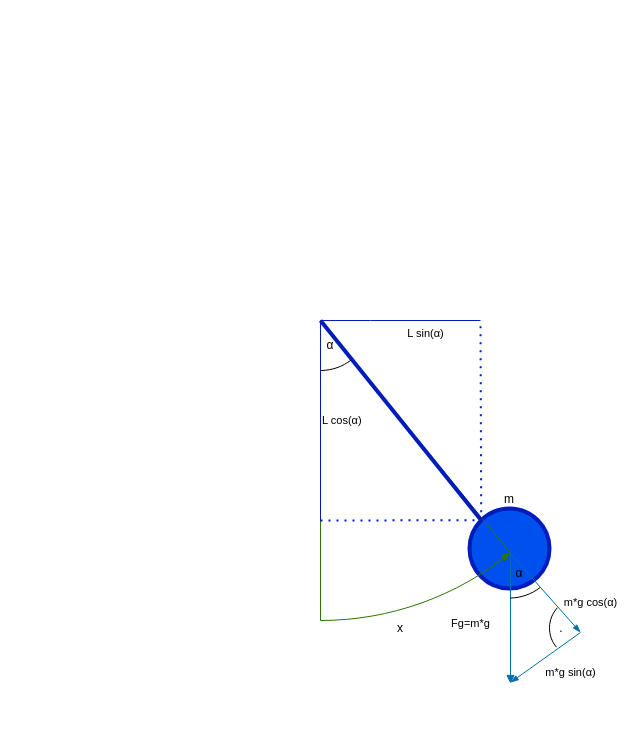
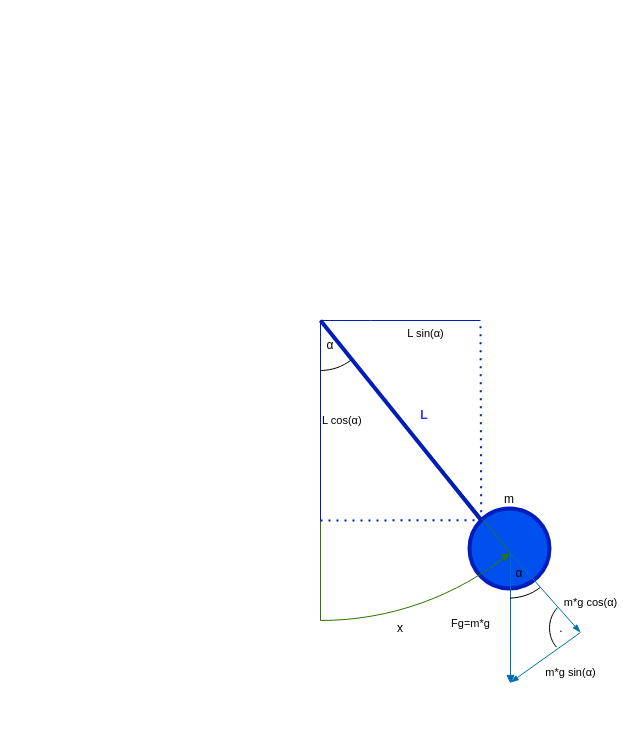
  <mxCell id="0" />
  <mxCell id="1" parent="0" />
  <mxCell id="2" value="&lt;div&gt;m&lt;/div&gt;" style="ellipse;whiteSpace=wrap;html=1;aspect=fixed;strokeWidth=4;fillColor=#0050ef;fontColor=#000000;strokeColor=#001DBC;align=center;labelPosition=center;verticalLabelPosition=top;verticalAlign=bottom;" parent="1" vertex="1"><mxGeometry x="469" y="508" width="80" height="80" as="geometry" /></mxCell>
  <mxCell id="3" value="" style="verticalLabelPosition=bottom;verticalAlign=top;html=1;shape=mxgraph.basic.pie;startAngle=0.391;endAngle=0.5;fillColor=none;fontColor=#ffffff;strokeColor=#2D7600;" vertex="1" parent="1"><mxGeometry x="20" y="20" width="600" height="600" as="geometry" /></mxCell>
  <mxCell id="4" value="" style="endArrow=none;html=1;rounded=0;exitX=0;exitY=0;exitDx=0;exitDy=0;fillColor=#0050ef;strokeColor=#001DBC;strokeWidth=4;" parent="1" source="2" edge="1"><mxGeometry width="50" height="50" relative="1" as="geometry"><mxPoint x="375" y="500" as="sourcePoint" /><mxPoint x="320" y="320" as="targetPoint" /></mxGeometry></mxCell>
  <mxCell id="5" value="&lt;div align=&quot;left&quot;&gt;L cos(α)&lt;/div&gt;" style="endArrow=none;html=1;rounded=0;align=left;fillColor=#0050ef;strokeColor=#001DBC;" parent="1" edge="1"><mxGeometry width="50" height="50" relative="1" as="geometry"><mxPoint x="320" y="320" as="sourcePoint" /><mxPoint x="320" y="520" as="targetPoint" /></mxGeometry></mxCell>
  <mxCell id="6" value="" style="endArrow=none;html=1;rounded=0;fillColor=#0050ef;strokeColor=#001DBC;" parent="1" source="9" edge="1"><mxGeometry width="50" height="50" relative="1" as="geometry"><mxPoint x="480" y="320" as="sourcePoint" /><mxPoint x="320" y="320" as="targetPoint" /></mxGeometry></mxCell>
  <mxCell id="7" value="" style="endArrow=none;dashed=1;html=1;dashPattern=1 3;strokeWidth=2;rounded=0;exitX=0;exitY=0;exitDx=0;exitDy=0;fillColor=#0050ef;strokeColor=#001DBC;" parent="1" source="2" edge="1"><mxGeometry width="50" height="50" relative="1" as="geometry"><mxPoint x="390" y="570" as="sourcePoint" /><mxPoint x="480" y="320" as="targetPoint" /></mxGeometry></mxCell>
  <mxCell id="8" value="L sin(α)" style="endArrow=none;html=1;rounded=0;fillColor=#0050ef;strokeColor=#001DBC;labelPosition=center;verticalLabelPosition=bottom;align=center;verticalAlign=top;" parent="1" target="9" edge="1"><mxGeometry width="50" height="50" relative="1" as="geometry"><mxPoint x="480" y="320" as="sourcePoint" /><mxPoint x="320" y="320" as="targetPoint" /></mxGeometry></mxCell>
  <mxCell id="9" value="" style="verticalLabelPosition=bottom;verticalAlign=top;html=1;shape=mxgraph.basic.arc;startAngle=0.395;endAngle=0.498;labelBorderColor=default;labelPosition=right;align=left;" parent="1" vertex="1"><mxGeometry x="270" y="270" width="100" height="100" as="geometry" /></mxCell>
  <mxCell id="10" value="α" style="text;html=1;strokeColor=none;fillColor=none;align=center;verticalAlign=middle;whiteSpace=wrap;rounded=0;" parent="1" vertex="1"><mxGeometry x="300" y="330" width="60" height="30" as="geometry" /></mxCell>
+ <mxCell id="11" value="L" style="text;html=1;strokeColor=none;fillColor=none;align=center;verticalAlign=middle;whiteSpace=wrap;rounded=0;fontColor=#3333FF;fontStyle=1" parent="1" vertex="1"><mxGeometry x="394" y="400" width="60" height="30" as="geometry" /></mxCell>
  <mxCell id="12" value="&lt;div&gt;Fg=m*g&lt;/div&gt;" style="endArrow=block;html=1;rounded=0;fillColor=#1ba1e2;strokeColor=#006EAF;exitX=0.513;exitY=0.525;exitDx=0;exitDy=0;exitPerimeter=0;" parent="1" edge="1"><mxGeometry x="0.077" y="-40" width="50" height="50" relative="1" as="geometry"><mxPoint x="510.04" y="553" as="sourcePoint" /><mxPoint x="510" y="683" as="targetPoint" /><mxPoint as="offset" /></mxGeometry></mxCell>
  <mxCell id="13" value="m*g cos(α)" style="endArrow=blockThin;html=1;rounded=0;fillColor=#1ba1e2;strokeColor=#006EAF;strokeWidth=1;startArrow=none;startFill=0;endFill=1;" parent="1" edge="1"><mxGeometry x="0.705" y="27" width="50" height="50" relative="1" as="geometry"><mxPoint x="509" y="552" as="sourcePoint" /><mxPoint x="580" y="632" as="targetPoint" /><mxPoint as="offset" /></mxGeometry></mxCell>
  <mxCell id="14" value="m*g sin(α)" style="endArrow=none;html=1;rounded=0;fillColor=#1ba1e2;strokeColor=#006EAF;startArrow=blockThin;startFill=1;" parent="1" edge="1"><mxGeometry x="0.27" y="-27" width="50" height="50" relative="1" as="geometry"><mxPoint x="510" y="682" as="sourcePoint" /><mxPoint x="580" y="632" as="targetPoint" /><mxPoint as="offset" /></mxGeometry></mxCell>
  <mxCell id="15" value="" style="verticalLabelPosition=bottom;verticalAlign=top;html=1;shape=mxgraph.basic.arc;startAngle=0.395;endAngle=0.498;" parent="1" vertex="1"><mxGeometry x="459" y="497.52" width="100" height="100" as="geometry" /></mxCell>
  <mxCell id="16" value="α" style="text;html=1;strokeColor=none;fillColor=none;align=center;verticalAlign=middle;whiteSpace=wrap;rounded=0;" parent="1" vertex="1"><mxGeometry x="489" y="558" width="60" height="30" as="geometry" /></mxCell>
  <mxCell id="17" value="" style="verticalLabelPosition=bottom;verticalAlign=top;html=1;shape=mxgraph.basic.arc;startAngle=0.64;endAngle=0.868;" vertex="1" parent="1"><mxGeometry x="549" y="597.52" width="60" height="60" as="geometry" /></mxCell>
  <mxCell id="18" value="." style="text;html=1;strokeColor=none;fillColor=none;align=center;verticalAlign=middle;whiteSpace=wrap;rounded=0;" vertex="1" parent="1"><mxGeometry x="560" y="622.52" height="10" as="geometry" /></mxCell>
  <mxCell id="19" value="x" style="text;html=1;align=center;verticalAlign=middle;whiteSpace=wrap;rounded=0;" vertex="1" parent="1"><mxGeometry x="370" y="612.52" width="60" height="30" as="geometry" /></mxCell>
  <mxCell id="20" value="." style="text;html=1;strokeColor=none;fillColor=none;align=center;verticalAlign=middle;whiteSpace=wrap;rounded=0;fontColor=none;noLabel=1;" vertex="1" parent="1"><mxGeometry x="330" y="700" width="60" height="30" as="geometry" /></mxCell>
  <mxCell id="21" value="" style="endArrow=none;dashed=1;html=1;dashPattern=1 3;strokeWidth=2;rounded=0;entryX=0;entryY=0;entryDx=0;entryDy=0;fillColor=#0050ef;strokeColor=#001DBC;" parent="1" target="2" edge="1"><mxGeometry width="50" height="50" relative="1" as="geometry"><mxPoint x="320" y="520" as="sourcePoint" /><mxPoint x="440" y="520" as="targetPoint" /></mxGeometry></mxCell>
  <mxCell id="22" value="" style="endArrow=classic;html=1;rounded=0;entryX=0.815;entryY=0.888;entryDx=0;entryDy=0;entryPerimeter=0;exitX=0.79;exitY=0.907;exitDx=0;exitDy=0;exitPerimeter=0;fillColor=#60a917;strokeColor=#2D7600;" edge="1" parent="1" source="3" target="3"><mxGeometry width="50" height="50" relative="1" as="geometry"><mxPoint x="510" y="540" as="sourcePoint" /><mxPoint x="560" y="490" as="targetPoint" /></mxGeometry></mxCell>
